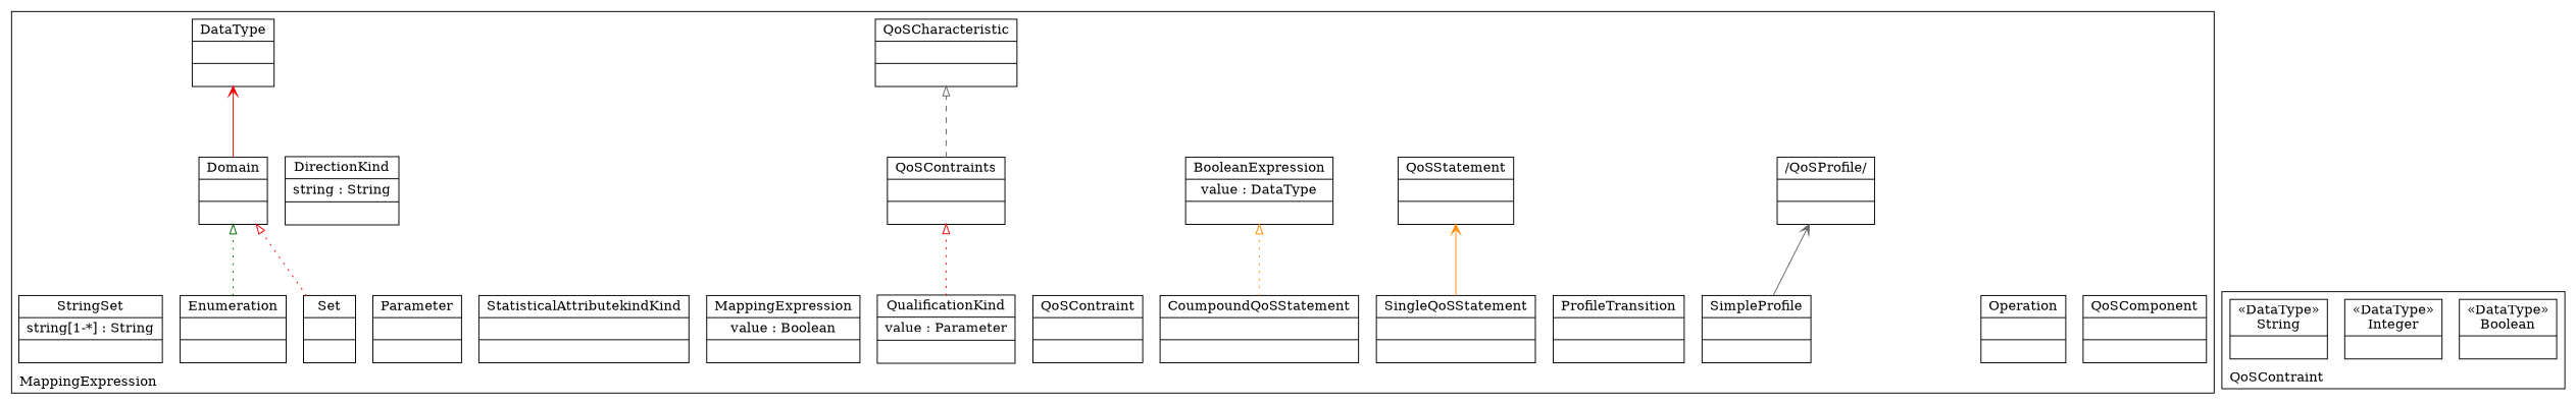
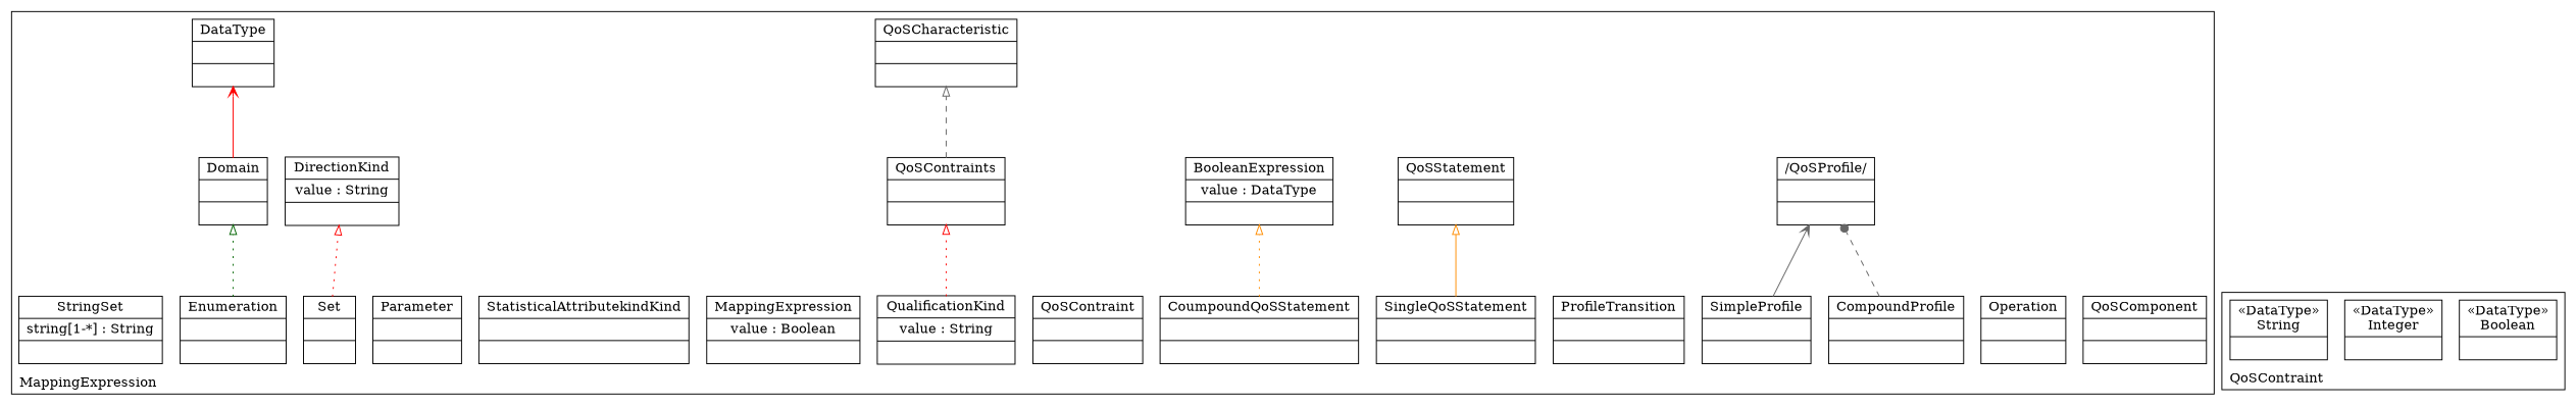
  digraph {
    compound=true
    labeljust=l
    labelloc=t
    nodeSep=0.75
    rankdir=BT
    node [shape=record]
    edge [arrowhead=onormal color=gray40 constraint=true group=QoSCharacteristic minlen=2 style=dotted]
    n1 [label="{QoSComponent| | }"]
    n2 [label="{/QoSProfile/| | }"]
    n3 [label="{QoSContraints| | }"]
    n4 [label="{QoSCharacteristic| | }"]
    n5 [label="{Operation| | }"]
+   n6 [label="{CompoundProfile| | }"]
    n7 [label="{SimpleProfile| | }"]
    n8 [label="{ProfileTransition| | }"]
    n9 [label="{QoSStatement| | }"]
    n10 [label="{SingleQoSStatement| | }"]
    n11 [label="{CoumpoundQoSStatement| | }"]
    n12 [label="{QoSContraint| | }"]
-   n13 [label="{QualificationKind|value : Parameter| }"]
+   n13 [label="{QualificationKind|value : String| }"]
    n14 [label="{BooleanExpression|value : DataType| }"]
    n15 [label="{MappingExpression|value : Boolean| }"]
    n16 [label="{StatisticalAttributekindKind| | }"]
    n17 [label="{Parameter| | }"]
    n18 [label="{DataType| | }"]
    n19 [label="{Domain| | }"]
-   n20 [label="{DirectionKind|string : String| }"]
+   n20 [label="{DirectionKind|value : String| }"]
    n21 [label="{Set| | }"]
    n22 [label="{Enumeration| | }"]
    n23 [label="{StringSet|string[1-*] : String| }"]
    n24 [label="{&#171;DataType&#187;\nBoolean|}"]
    n25 [label="{&#171;DataType&#187;\nInteger|}"]
    n26 [label="{&#171;DataType&#187;\nString|}"]
    subgraph cluster_1 {
      color=black
      label=MappingExpression
      n1
      n2
      n3
      n4
      n5
+     n6
      n7
      n8
      n9
      n10
      n11
      n12
      n13
      n14
      n15
      n16
      n17
      n18
      n19
      n20
      n21
      n22
      n23
    }
    subgraph cluster_2 {
      color=black
      label=QoSContraint
      n24
      n25
      n26
    }
    n3 -> n4 [style=dashed]
+   n6 -> n2 [arrowhead=dot group=QoSProfile style=dashed]
    n7 -> n2 [arrowhead=vee group=QoSProfile style=solid]
-   n10 -> n9 [arrowhead=vee color=darkorange group=QoSStatement style=solid]
+   n10 -> n9 [color=darkorange group=QoSStatement style=solid]
    n11 -> n14 [color=darkorange group=QoSStatement]
    n13 -> n3 [color=red]
    n19 -> n18 [arrowhead=vee color=red group=DataType style=solid]
-   n21 -> n19 [color=red group=Domain]
+   n21 -> n20 [color=red group=Domain]
    n22 -> n19 [color=darkgreen group=Domain]
  }
